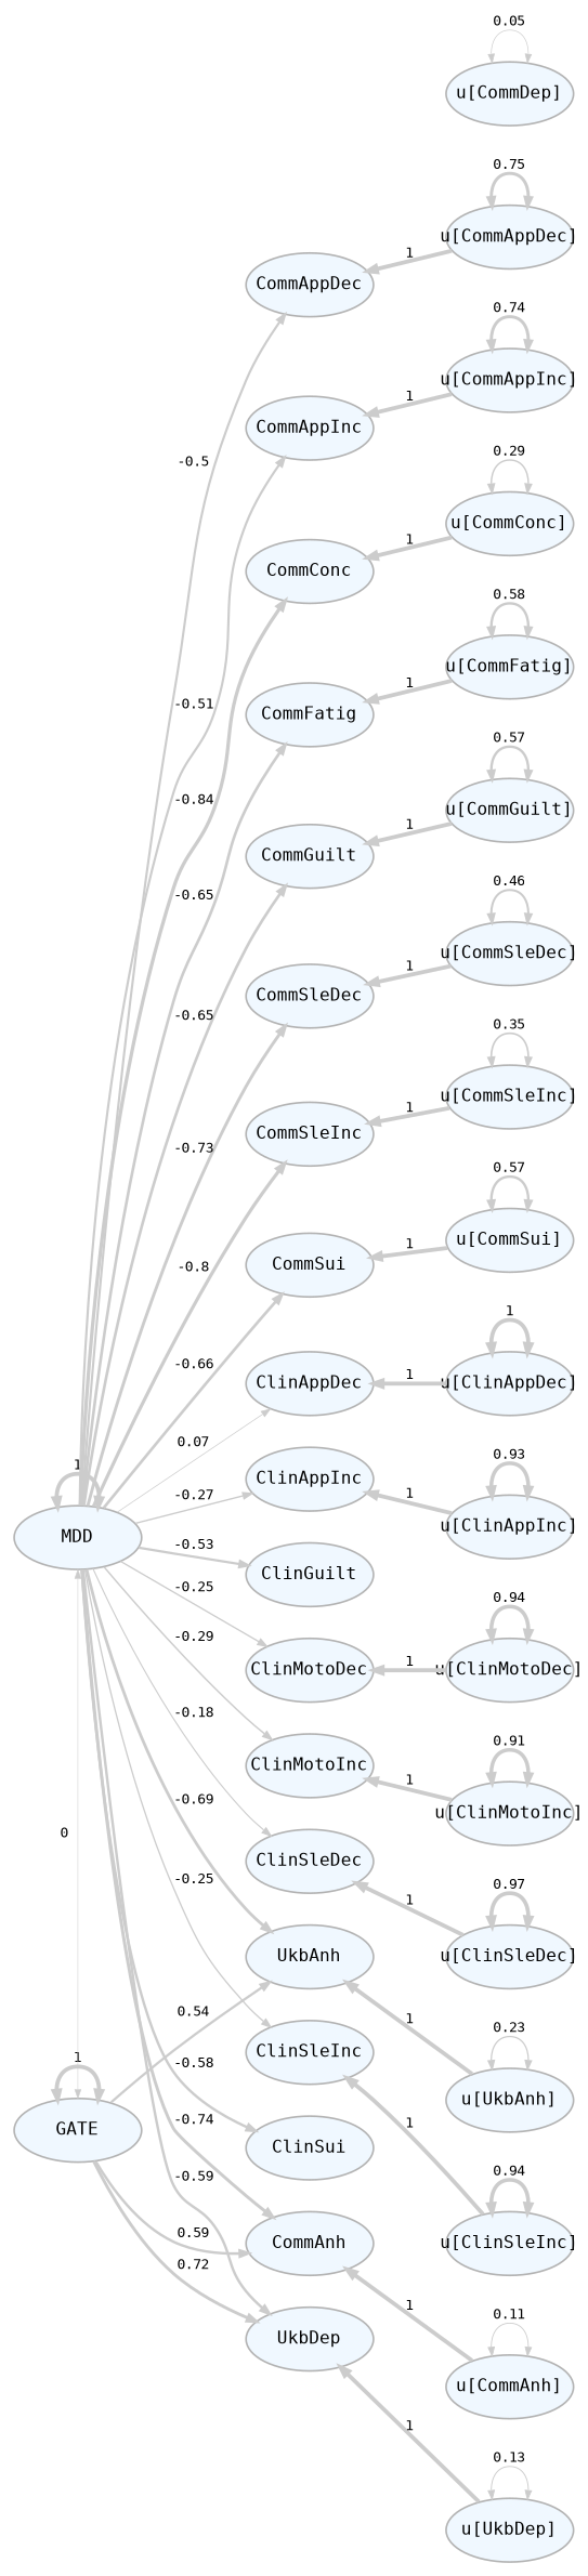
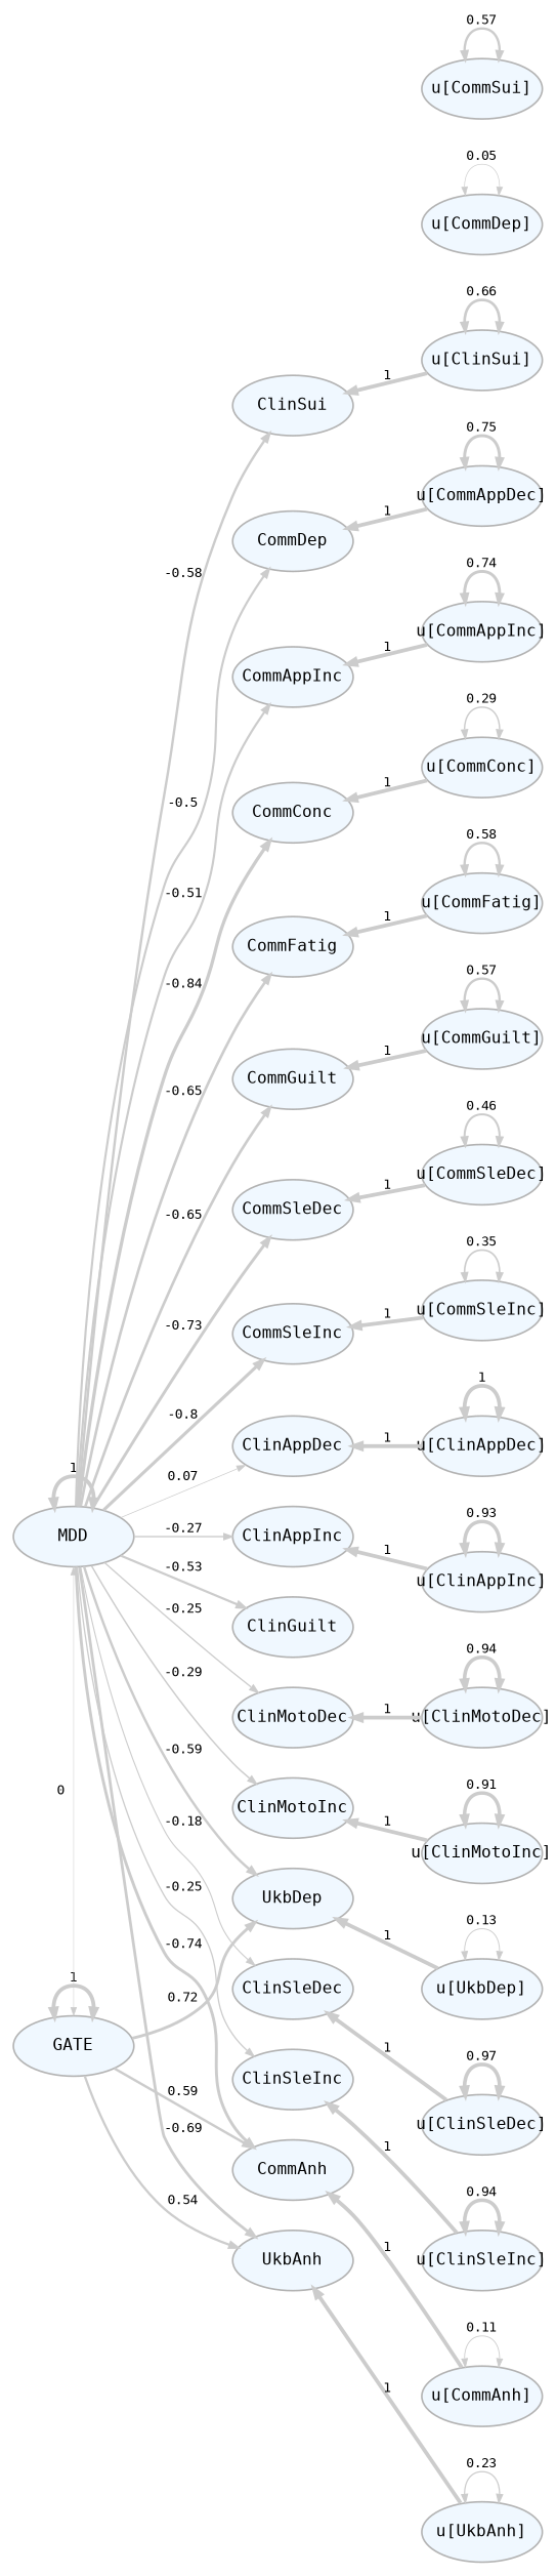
  digraph {
    bgcolor=white
    fontname="DejaVu Sans Mono"
    rankdir=LR
    node [color=gray70 fillcolor=aliceblue fixedsize=true fontcolor=black fontname="DejaVu Sans Mono" fontsize=10 shape=oval style=filled]
    edge [arrowsize=0.5 color=gray80 dir=forward fontname="DejaVu Sans Mono" fontsize=8 penwidth=2.3]
    n1 [label=GATE width=1]
    n2 [label=MDD width=1]
    n3 [label=CommAnh width=1]
    n4 [label=UkbAnh width=1]
    n5 [label=UkbDep width=1]
    n6 [label=ClinAppDec width=1]
    n7 [label=ClinAppInc width=1]
    n8 [label=ClinGuilt width=1]
    n9 [label=ClinMotoDec width=1]
    n10 [label=ClinMotoInc width=1]
    n11 [label=ClinSleDec width=1]
    n12 [label=ClinSleInc width=1]
    n13 [label=ClinSui width=1]
-   n14 [label=CommAppDec width=1]
+   n14 [label=CommDep width=1]
    n15 [label=CommAppInc width=1]
    n16 [label=CommConc width=1]
    n17 [label=CommFatig width=1]
    n18 [label=CommGuilt width=1]
    n19 [label=CommSleDec width=1]
    n20 [label=CommSleInc width=1]
-   n21 [label=CommSui width=1]
    n22 [label="u[ClinAppDec]" width=1]
    n23 [label="u[ClinAppInc]" width=1]
    n24 [label="u[ClinMotoDec]" width=1]
    n25 [label="u[ClinMotoInc]" width=1]
    n26 [label="u[ClinSleDec]" width=1]
    n27 [label="u[ClinSleInc]" width=1]
+   n28 [label="u[ClinSui]" width=1]
    n29 [label="u[CommAnh]" width=1]
    n30 [label="u[CommAppDec]" width=1]
    n31 [label="u[CommAppInc]" width=1]
    n32 [label="u[CommConc]" width=1]
    n33 [label="u[CommDep]" width=1]
    n34 [label="u[CommFatig]" width=1]
    n35 [label="u[CommGuilt]" width=1]
    n36 [label="u[CommSleDec]" width=1]
    n37 [label="u[CommSleInc]" width=1]
    n38 [label="u[CommSui]" width=1]
    n39 [label="u[UkbAnh]" width=1]
    n40 [label="u[UkbDep]" width=1]
    subgraph sub_1 {
      rank=min
      n1
      n2
    }
    subgraph sub_2 {
      rank=same
      n3
      n4
      n5
      n6
      n7
      n8
      n9
      n10
      n11
      n12
      n13
      n14
      n15
      n16
      n17
      n18
      n19
      n20
-     n21
    }
    subgraph sub_3 {
      rank=max
      n22
      n23
      n24
      n25
      n26
      n27
+     n28
      n29
      n30
      n31
      n32
      n33
      n34
      n35
      n36
      n37
      n38
      n39
      n40
    }
    n1 -> n1 [dir=both label=1]
    n1 -> n3 [label=0.59 penwidth=1.47960655752864]
    n1 -> n4 [label=0.54 penwidth=1.38150714067986]
    n1 -> n5 [label=0.72 penwidth=1.74166950737637]
    n2 -> n1 [dir=both label=0 penwidth=0.3]
    n2 -> n2 [dir=both label=1]
    n2 -> n3 [label=-0.74 penwidth=1.77261716920795]
    n2 -> n4 [label=-0.69 penwidth=1.68514560168381]
    n2 -> n5 [label=-0.59 penwidth=1.47982894331335]
    n2 -> n6 [label=0.07 penwidth=0.430574380365385]
    n2 -> n7 [label=-0.27 penwidth=0.837277401880091]
    n2 -> n8 [label=-0.53 penwidth=1.35029736394125]
    n2 -> n9 [label=-0.25 penwidth=0.794889090267751]
    n2 -> n10 [label=-0.29 penwidth=0.885382879267424]
    n2 -> n11 [label=-0.18 penwidth=0.667904658782937]
    n2 -> n12 [label=-0.25 penwidth=0.791151573541537]
    n2 -> n13 [label=-0.58 penwidth=1.46756554242432]
    n2 -> n14 [label=-0.5 penwidth=1.30471148395932]
    n2 -> n15 [label=-0.51 penwidth=1.31209916509347]
    n2 -> n16 [label=-0.84 penwidth=1.98867840927905]
    n2 -> n17 [label=-0.65 penwidth=1.60095668510646]
    n2 -> n18 [label=-0.65 penwidth=1.60798357420807]
    n2 -> n19 [label=-0.73 penwidth=1.76464034056907]
    n2 -> n20 [label=-0.8 penwidth=1.90693224678584]
-   n2 -> n21 [label=-0.66 penwidth=1.61111709190471]
    n22 -> n6 [label=1]
    n22 -> n22 [dir=both label=1 penwidth=2.29146976409412]
    n23 -> n7 [label=1]
    n23 -> n23 [dir=both label=0.93 penwidth=2.15566597918598]
    n24 -> n9 [label=1]
    n24 -> n24 [dir=both label=0.94 penwidth=2.17754096319027]
    n25 -> n10 [label=1]
    n25 -> n25 [dir=both label=0.91 penwidth=2.12866309817551]
    n26 -> n11 [label=1]
    n26 -> n26 [dir=both label=0.97 penwidth=2.23232344786874]
    n27 -> n12 [label=1]
    n27 -> n27 [dir=both label=0.94 penwidth=2.17938503635556]
+   n28 -> n13 [label=1]
+   n28 -> n28 [dir=both label=0.66 penwidth=1.61839537388953]
    n29 -> n3 [label=1]
    n29 -> n29 [dir=both label=0.11 penwidth=0.519962455773689]
    n30 -> n14 [label=1]
    n30 -> n30 [dir=both label=0.75 penwidth=1.7952780895361]
    n31 -> n15 [label=1]
    n31 -> n31 [dir=both label=0.74 penwidth=1.78782712780326]
    n32 -> n16 [label=1]
    n32 -> n32 [dir=both label=0.29 penwidth=0.874179682546706]
    n33 -> n33 [dir=both label=0.05 penwidth=0.398690032609094]
    n34 -> n17 [label=1]
    n34 -> n34 [dir=both label=0.58 penwidth=1.4537541550874]
    n35 -> n18 [label=1]
    n35 -> n35 [dir=both label=0.57 penwidth=1.44458925481883]
    n36 -> n19 [label=1]
    n36 -> n36 [dir=both label=0.46 penwidth=1.22741619511153]
    n37 -> n20 [label=1]
    n37 -> n37 [dir=both label=0.35 penwidth=1.00888427493205]
-   n38 -> n21 [label=1]
    n38 -> n38 [dir=both label=0.57 penwidth=1.44048424223229]
    n39 -> n4 [label=1]
    n39 -> n39 [dir=both label=0.23 penwidth=0.755856000523175]
    n40 -> n5 [label=1]
    n40 -> n40 [dir=both label=0.13 penwidth=0.564793872595987]
  }
